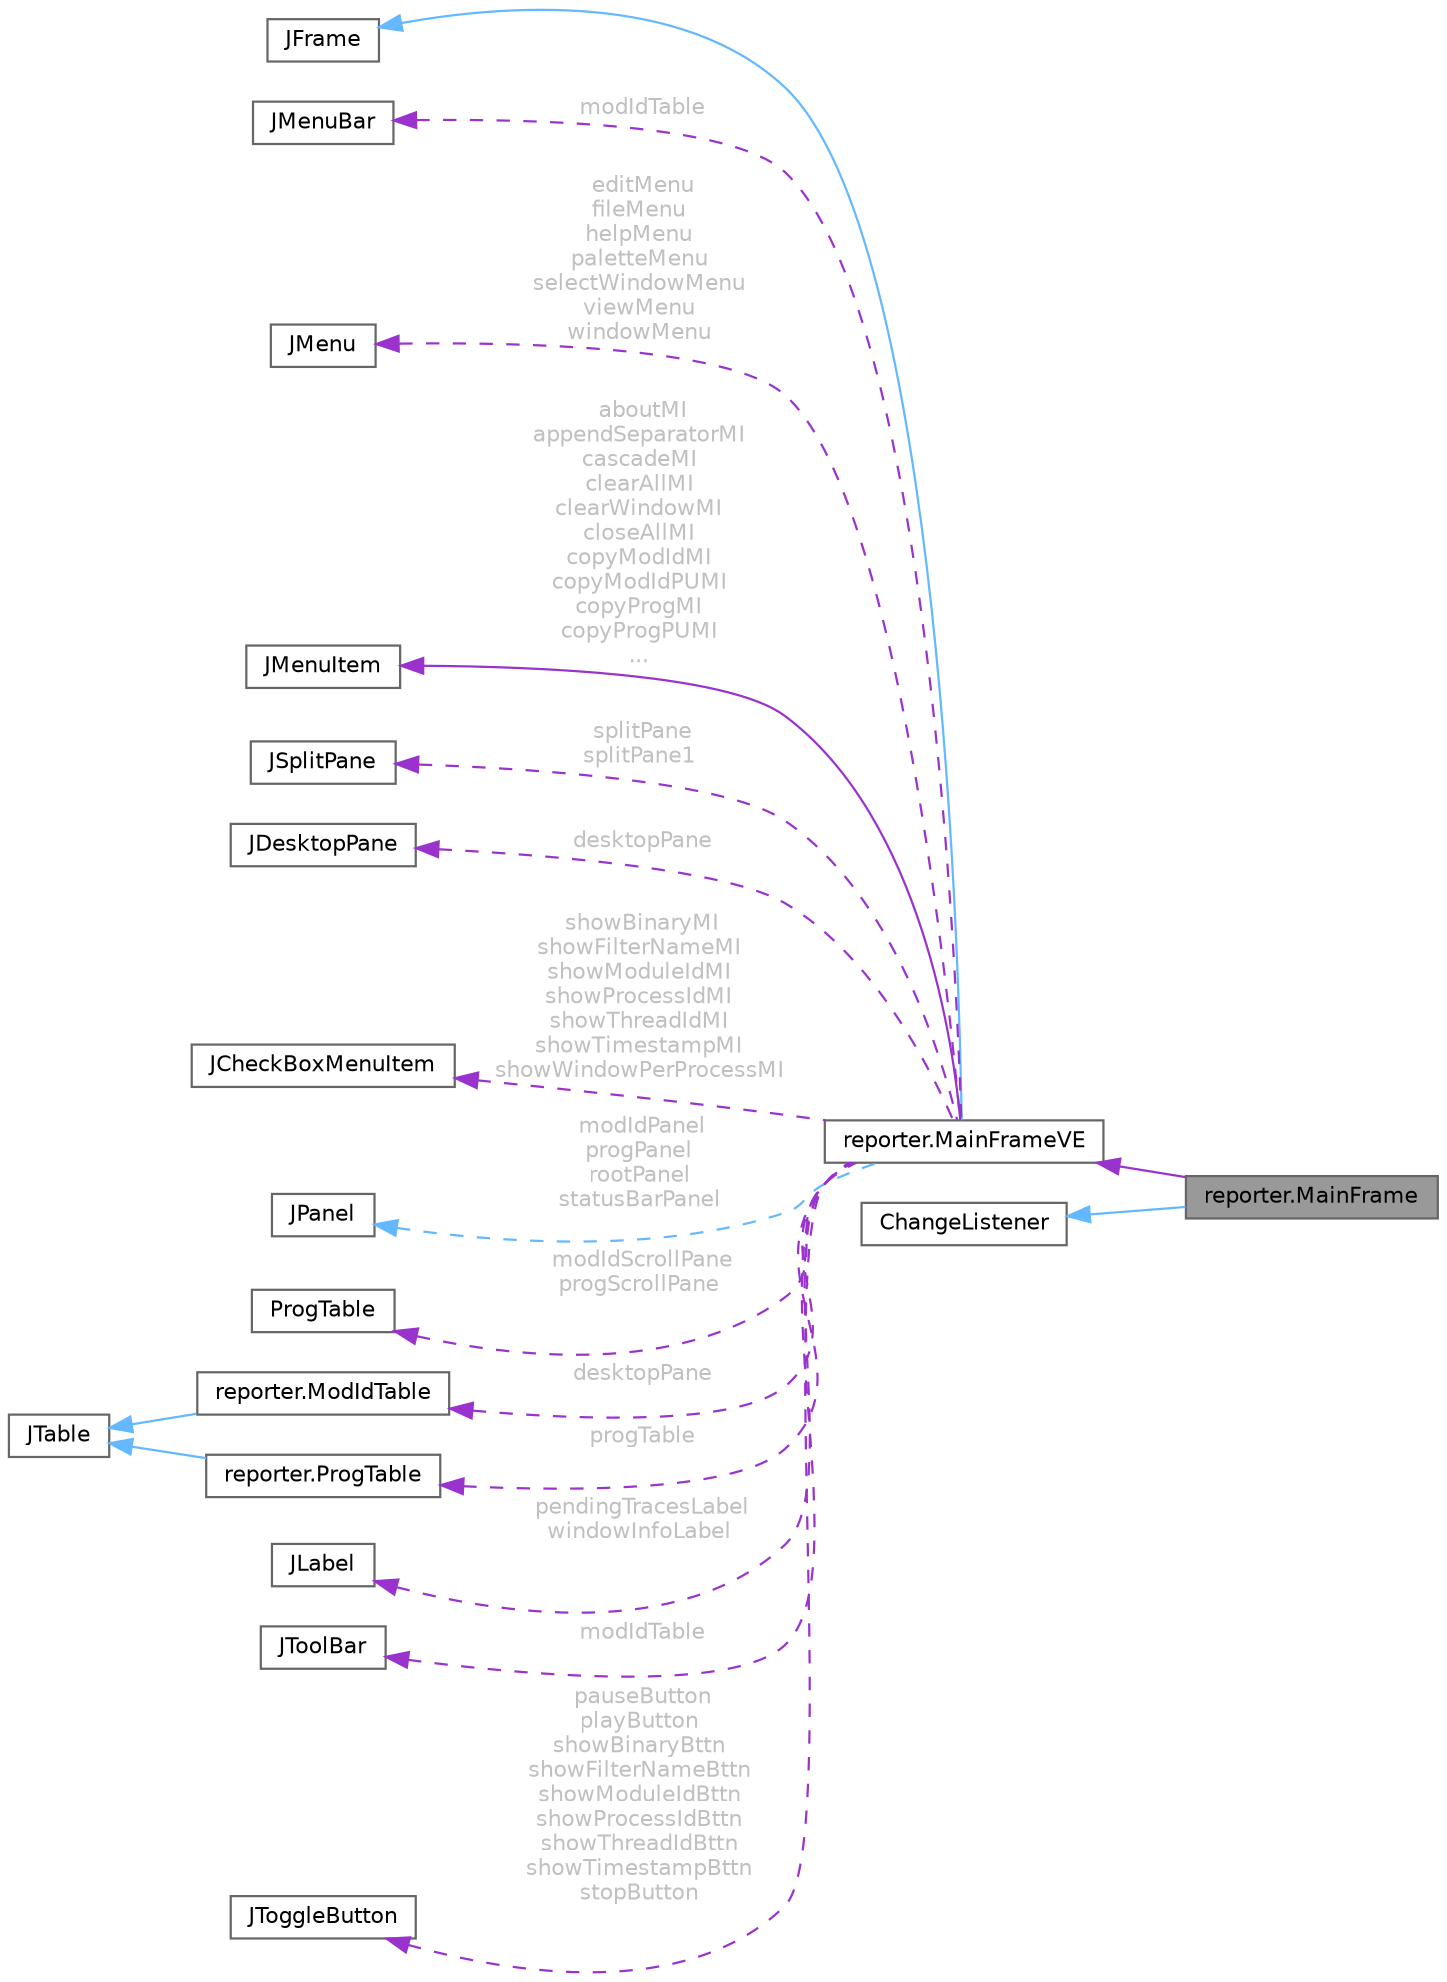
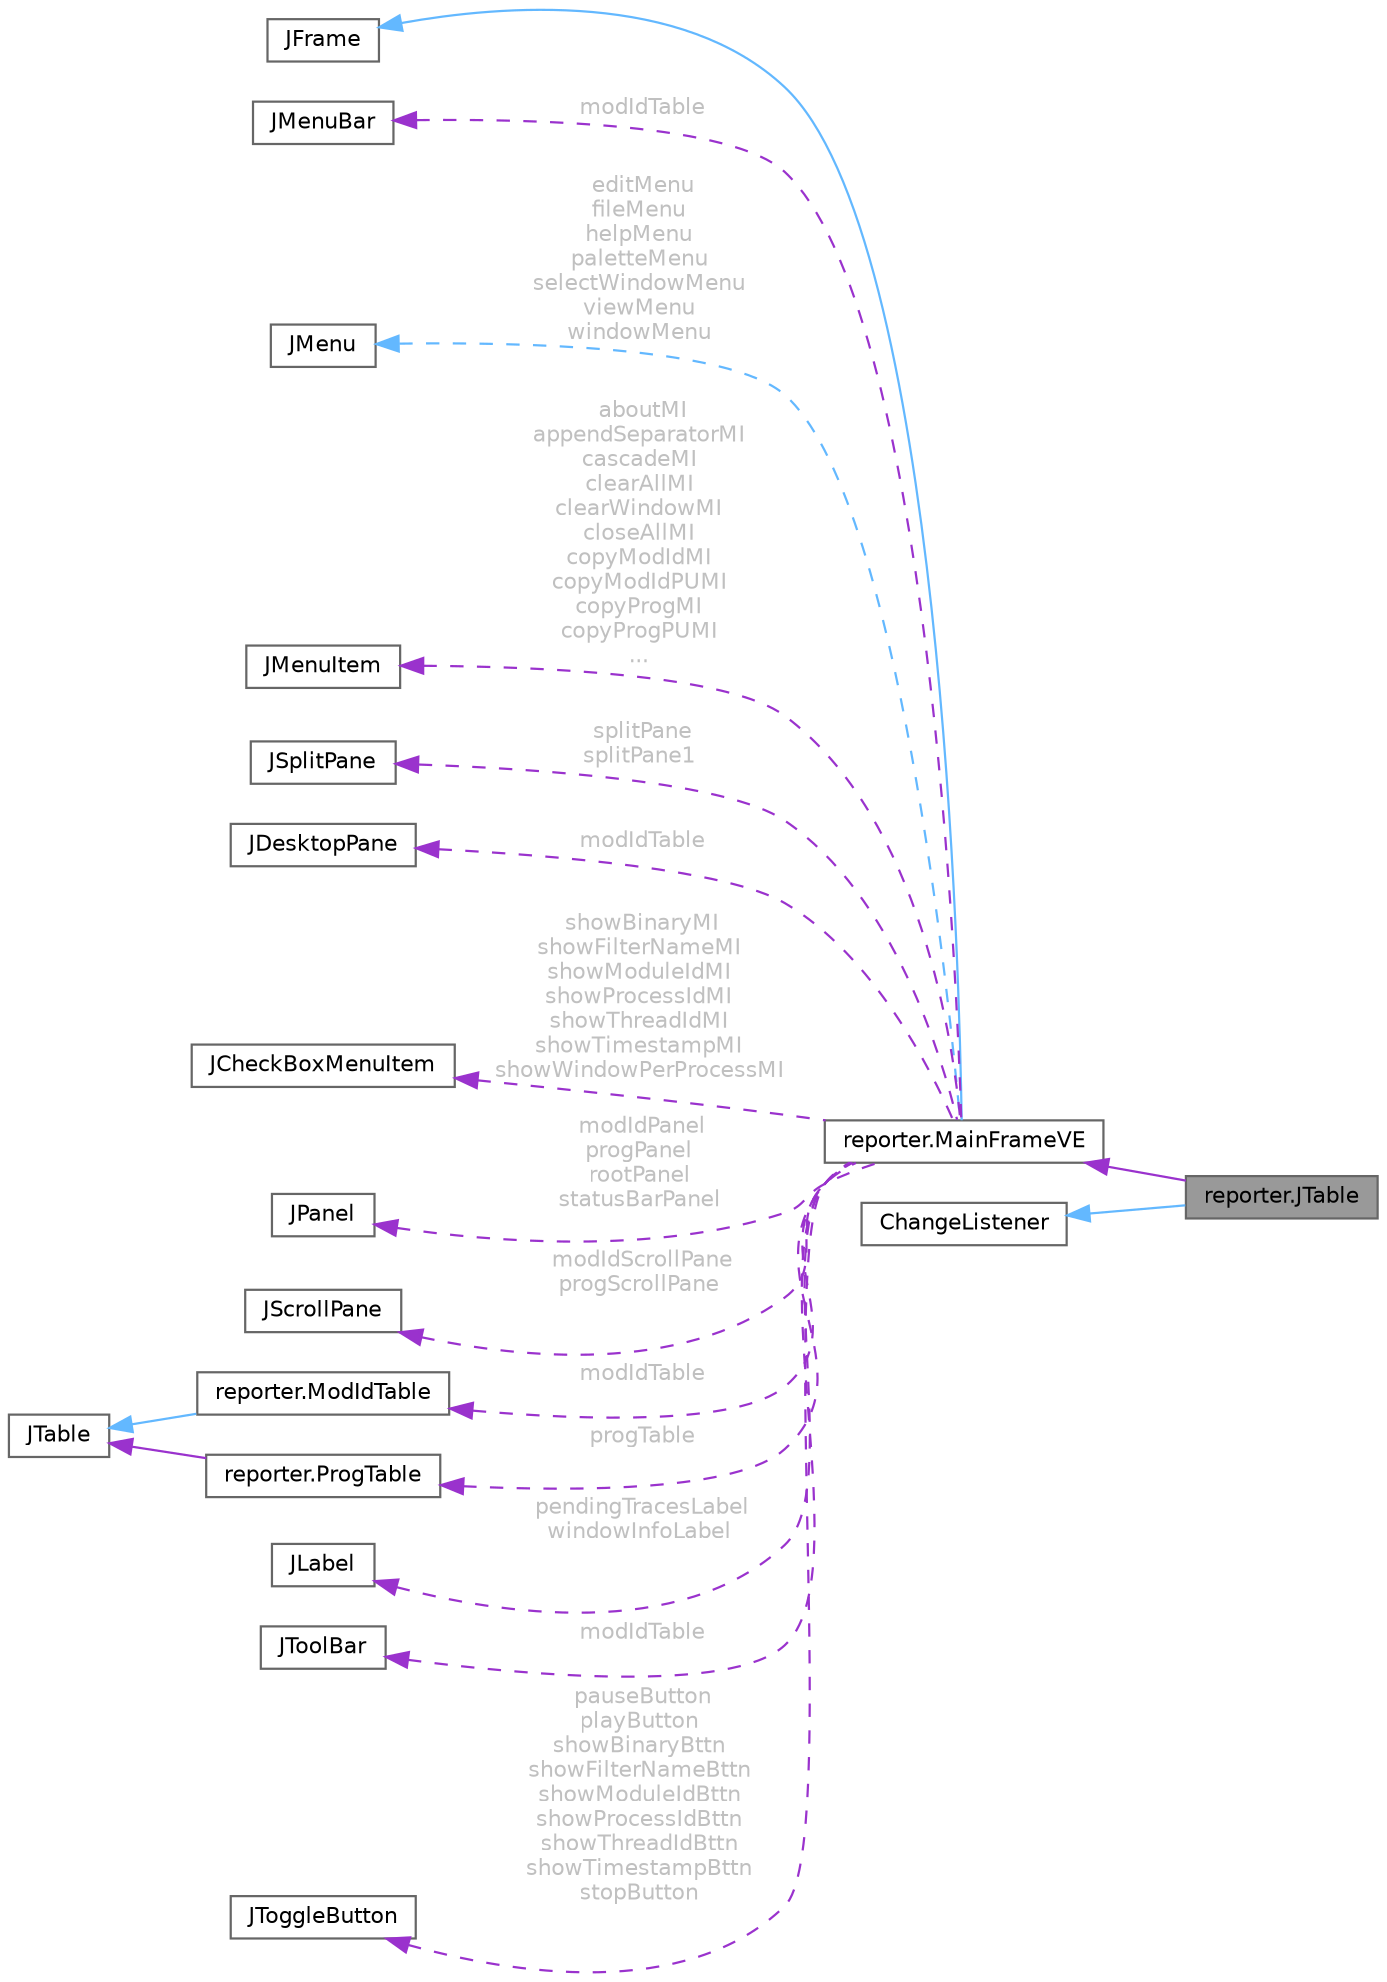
  digraph {
    rankdir=LR
    node [color=gray40 fillcolor=white fontname=Helvetica fontsize=10 shape=box style=filled]
    edge [color=darkorchid3 dir=back fontname=Helvetica fontsize=10 labelfontname=Helvetica labelfontsize=10 style=dashed fontcolor=grey]
-   n1 [fillcolor=grey60 fontcolor=black height=0.2 label="reporter.MainFrame" width=0.4]
+   n1 [fillcolor=grey60 fontcolor=black height=0.2 label="reporter.JTable" width=0.4]
    n2 [height=0.2 label="reporter.MainFrameVE" width=0.4]
    n3 [height=0.2 label=JFrame width=0.4]
    n4 [height=0.2 label=JMenuBar width=0.4]
    n5 [height=0.2 label=JMenu width=0.4]
    n6 [height=0.2 label=JMenuItem width=0.4]
    n7 [height=0.2 label=JSplitPane width=0.4]
    n8 [height=0.2 label=JDesktopPane width=0.4]
    n9 [height=0.2 label=JCheckBoxMenuItem width=0.4]
    n10 [height=0.2 label=JPanel width=0.4]
-   n11 [height=0.2 label=ProgTable width=0.4]
+   n11 [height=0.2 label=JScrollPane width=0.4]
    n12 [height=0.2 label="reporter.ModIdTable" width=0.4]
    n13 [height=0.2 label=JTable width=0.4]
    n14 [height=0.2 label="reporter.ProgTable" width=0.4]
    n15 [height=0.2 label=JLabel width=0.4]
    n16 [height=0.2 label=JToolBar width=0.4]
    n17 [height=0.2 label=JToggleButton width=0.4]
    n18 [height=0.2 label=ChangeListener width=0.4]
    n2 -> n1 [style=solid fontcolor=""]
    n3 -> n2 [color=steelblue1 style=solid fontcolor=""]
    n4 -> n2 [label=" modIdTable"]
-   n5 -> n2 [label=" editMenu\nfileMenu\nhelpMenu\npaletteMenu\nselectWindowMenu\nviewMenu\nwindowMenu"]
-   n6 -> n2 [label=" aboutMI\nappendSeparatorMI\ncascadeMI\nclearAllMI\nclearWindowMI\ncloseAllMI\ncopyModIdMI\ncopyModIdPUMI\ncopyProgMI\ncopyProgPUMI\n..." style=solid]
+   n5 -> n2 [color=steelblue1 label=" editMenu\nfileMenu\nhelpMenu\npaletteMenu\nselectWindowMenu\nviewMenu\nwindowMenu"]
+   n6 -> n2 [label=" aboutMI\nappendSeparatorMI\ncascadeMI\nclearAllMI\nclearWindowMI\ncloseAllMI\ncopyModIdMI\ncopyModIdPUMI\ncopyProgMI\ncopyProgPUMI\n..."]
    n7 -> n2 [label=" splitPane\nsplitPane1"]
-   n8 -> n2 [label=" desktopPane"]
+   n8 -> n2 [label=" modIdTable"]
    n9 -> n2 [label=" showBinaryMI\nshowFilterNameMI\nshowModuleIdMI\nshowProcessIdMI\nshowThreadIdMI\nshowTimestampMI\nshowWindowPerProcessMI"]
-   n10 -> n2 [color=steelblue1 label=" modIdPanel\nprogPanel\nrootPanel\nstatusBarPanel"]
+   n10 -> n2 [label=" modIdPanel\nprogPanel\nrootPanel\nstatusBarPanel"]
    n11 -> n2 [label=" modIdScrollPane\nprogScrollPane"]
-   n12 -> n2 [label=" desktopPane"]
+   n12 -> n2 [label=" modIdTable"]
    n13 -> n12 [color=steelblue1 style=solid fontcolor=""]
-   n13 -> n14 [color=steelblue1 style=solid fontcolor=""]
+   n13 -> n14 [style=solid fontcolor=""]
    n14 -> n2 [label=" progTable"]
    n15 -> n2 [label=" pendingTracesLabel\nwindowInfoLabel"]
    n16 -> n2 [label=" modIdTable"]
    n17 -> n2 [label=" pauseButton\nplayButton\nshowBinaryBttn\nshowFilterNameBttn\nshowModuleIdBttn\nshowProcessIdBttn\nshowThreadIdBttn\nshowTimestampBttn\nstopButton"]
    n18 -> n1 [color=steelblue1 style=solid fontcolor=""]
  }
